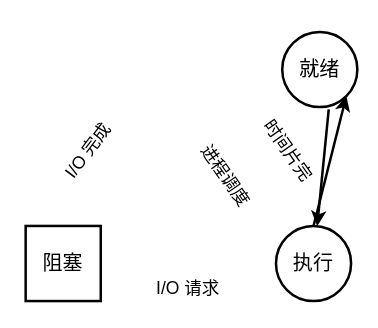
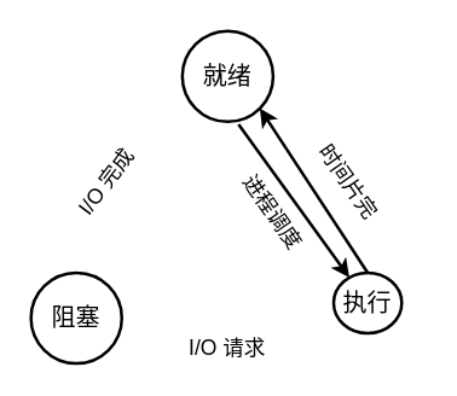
  <mxCell id="0" />
  <mxCell id="1" parent="0" />
- <mxCell id="2" value="&lt;font style=&quot;font-size: 16px&quot;&gt;就绪&lt;/font&gt;" style="ellipse;whiteSpace=wrap;html=1;aspect=fixed;strokeWidth=2;fillColor=none;" vertex="1" parent="1"><mxGeometry x="225" y="25" width="60" height="60" as="geometry" /></mxCell>
- <mxCell id="3" value="&lt;font style=&quot;font-size: 16px&quot;&gt;阻塞&lt;/font&gt;" style="whiteSpace=wrap;html=1;aspect=fixed;strokeWidth=2;fillColor=none;rounded=0;" vertex="1" parent="1"><mxGeometry x="20" y="180" width="60" height="60" as="geometry" /></mxCell>
- <mxCell id="4" value="&lt;font style=&quot;font-size: 16px&quot;&gt;执行&lt;/font&gt;" style="ellipse;whiteSpace=wrap;html=1;aspect=fixed;strokeWidth=2;fillColor=none;" vertex="1" parent="1"><mxGeometry x="220" y="180" width="60" height="60" as="geometry" /></mxCell>
+ <mxCell id="2" value="&lt;font style=&quot;font-size: 16px&quot;&gt;就绪&lt;/font&gt;" style="ellipse;whiteSpace=wrap;html=1;aspect=fixed;strokeWidth=2;fillColor=none;" vertex="1" parent="1"><mxGeometry x="120" y="20" width="60" height="60" as="geometry" /></mxCell>
+ <mxCell id="3" value="&lt;font style=&quot;font-size: 16px&quot;&gt;阻塞&lt;/font&gt;" style="ellipse;whiteSpace=wrap;html=1;aspect=fixed;strokeWidth=2;fillColor=none;" vertex="1" parent="1"><mxGeometry x="20" y="180" width="60" height="60" as="geometry" /></mxCell>
+ <mxCell id="4" value="&lt;font style=&quot;font-size: 16px&quot;&gt;执行&lt;/font&gt;" style="ellipse;whiteSpace=wrap;html=1;aspect=fixed;strokeWidth=2;fillColor=none;" vertex="1" parent="1"><mxGeometry x="220" y="180" width="45" height="40" as="geometry" /></mxCell>
  <mxCell id="5" value="&lt;font style=&quot;font-size: 14px&quot;&gt;I/O 完成&lt;/font&gt;" style="text;html=1;strokeColor=none;fillColor=none;align=center;verticalAlign=middle;whiteSpace=wrap;rounded=0;rotation=-53;" vertex="1" parent="1"><mxGeometry x="40" y="110" width="60" height="20" as="geometry" /></mxCell>
  <mxCell id="6" value="&lt;font style=&quot;font-size: 14px&quot;&gt;I/O 请求&lt;/font&gt;" style="text;html=1;strokeColor=none;fillColor=none;align=center;verticalAlign=middle;whiteSpace=wrap;rounded=0;rotation=0;" vertex="1" parent="1"><mxGeometry x="120" y="220" width="60" height="20" as="geometry" /></mxCell>
  <mxCell id="7" value="" style="endArrow=classic;html=1;strokeWidth=2;exitX=0.5;exitY=0;exitDx=0;exitDy=0;entryX=1;entryY=1;entryDx=0;entryDy=0;" edge="1" parent="1" source="4" target="2"><mxGeometry width="50" height="50" relative="1" as="geometry"><mxPoint x="230" y="220" as="sourcePoint" /><mxPoint x="90" y="220" as="targetPoint" /></mxGeometry></mxCell>
  <mxCell id="8" value="&lt;font style=&quot;font-size: 14px&quot;&gt;时间片完&lt;/font&gt;" style="text;html=1;strokeColor=none;fillColor=none;align=center;verticalAlign=middle;whiteSpace=wrap;rounded=0;rotation=55;" vertex="1" parent="1"><mxGeometry x="200" y="110" width="60" height="20" as="geometry" /></mxCell>
  <mxCell id="9" value="" style="endArrow=classic;html=1;strokeWidth=2;exitX=0.619;exitY=1.03;exitDx=0;exitDy=0;exitPerimeter=0;" edge="1" parent="1" source="2" target="4"><mxGeometry width="50" height="50" relative="1" as="geometry"><mxPoint x="220" y="238.79" as="sourcePoint" /><mxPoint x="141.213" y="130.003" as="targetPoint" /></mxGeometry></mxCell>
  <mxCell id="10" value="&lt;font style=&quot;font-size: 14px&quot;&gt;进程调度&lt;/font&gt;" style="text;html=1;strokeColor=none;fillColor=none;align=center;verticalAlign=middle;whiteSpace=wrap;rounded=0;rotation=55;" vertex="1" parent="1"><mxGeometry x="150" y="130" width="60" height="20" as="geometry" /></mxCell>
